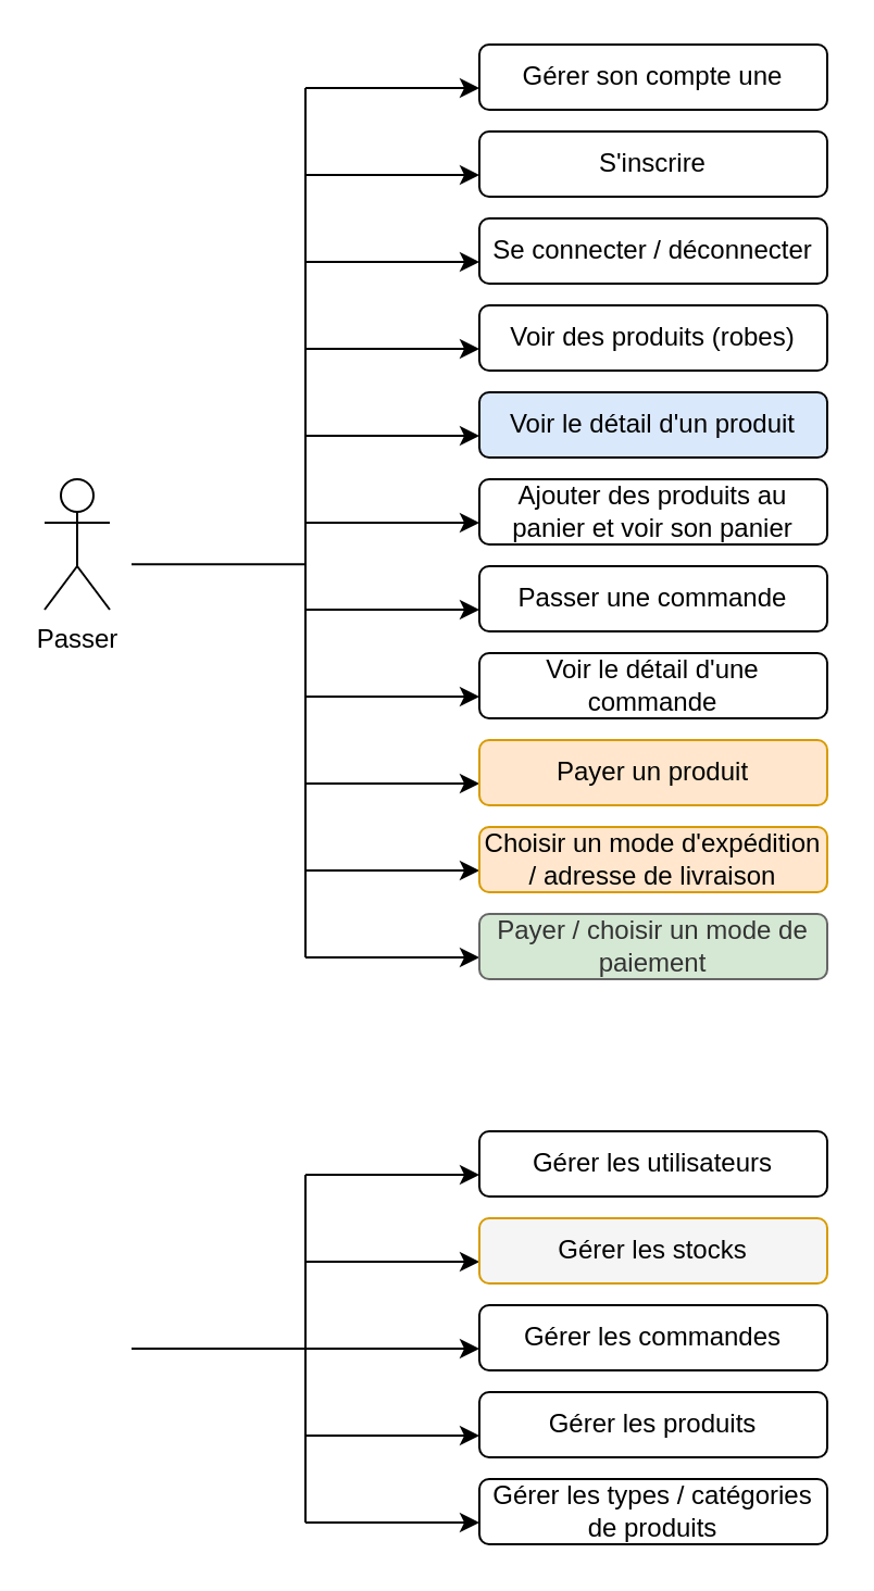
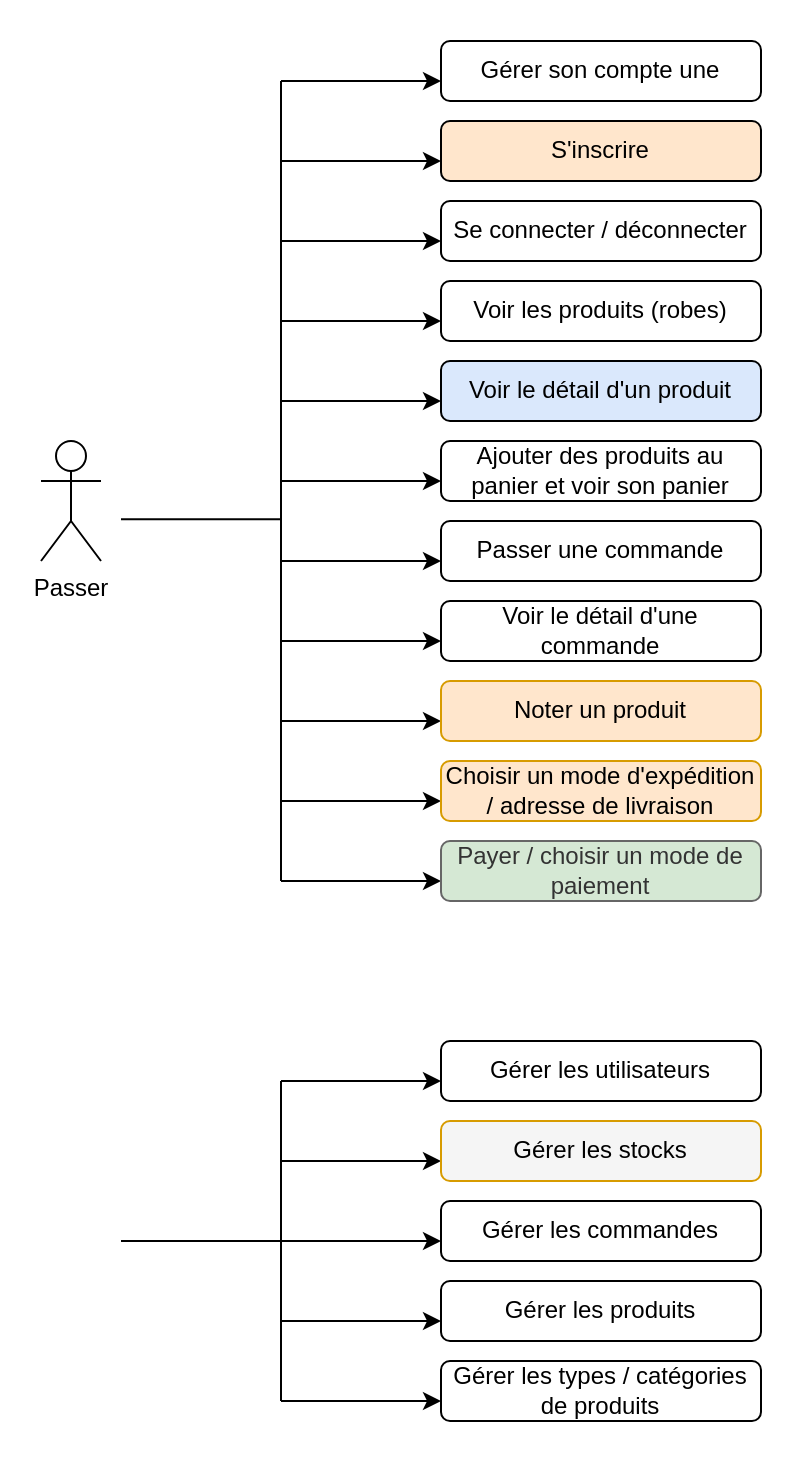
  <mxCell id="0" />
  <mxCell id="1" parent="0" />
  <mxCell id="2" value="Passer" style="shape=umlActor;verticalLabelPosition=bottom;verticalAlign=top;html=1;" vertex="1" parent="1"><mxGeometry x="20" y="220" width="30" height="60" as="geometry" /></mxCell>
  <mxCell id="3" value="" style="endArrow=none;html=1;" edge="1" parent="1"><mxGeometry width="50" height="50" relative="1" as="geometry"><mxPoint x="60" y="259.17" as="sourcePoint" /><mxPoint x="140" y="259.17" as="targetPoint" /></mxGeometry></mxCell>
  <mxCell id="4" value="" style="endArrow=none;html=1;" edge="1" parent="1"><mxGeometry width="50" height="50" relative="1" as="geometry"><mxPoint x="140" y="440" as="sourcePoint" /><mxPoint x="140" y="40" as="targetPoint" /></mxGeometry></mxCell>
  <mxCell id="5" value="" style="endArrow=classic;html=1;" edge="1" parent="1"><mxGeometry width="50" height="50" relative="1" as="geometry"><mxPoint x="140" y="80" as="sourcePoint" /><mxPoint x="220" y="80" as="targetPoint" /></mxGeometry></mxCell>
  <mxCell id="6" value="" style="endArrow=classic;html=1;" edge="1" parent="1"><mxGeometry width="50" height="50" relative="1" as="geometry"><mxPoint x="140" y="120" as="sourcePoint" /><mxPoint x="220" y="120" as="targetPoint" /></mxGeometry></mxCell>
  <mxCell id="7" value="" style="endArrow=classic;html=1;" edge="1" parent="1"><mxGeometry width="50" height="50" relative="1" as="geometry"><mxPoint x="140" y="160" as="sourcePoint" /><mxPoint x="220" y="160" as="targetPoint" /></mxGeometry></mxCell>
  <mxCell id="8" value="" style="endArrow=classic;html=1;" edge="1" parent="1"><mxGeometry width="50" height="50" relative="1" as="geometry"><mxPoint x="140" y="200" as="sourcePoint" /><mxPoint x="220" y="200" as="targetPoint" /></mxGeometry></mxCell>
  <mxCell id="9" value="" style="endArrow=classic;html=1;" edge="1" parent="1"><mxGeometry width="50" height="50" relative="1" as="geometry"><mxPoint x="140" y="240" as="sourcePoint" /><mxPoint x="220" y="240" as="targetPoint" /></mxGeometry></mxCell>
- <mxCell id="10" value="S'inscrire" style="rounded=1;whiteSpace=wrap;html=1;" vertex="1" parent="1"><mxGeometry x="220" y="60" width="160" height="30" as="geometry" /></mxCell>
+ <mxCell id="10" value="S'inscrire" style="rounded=1;whiteSpace=wrap;html=1;fillColor=#ffe6cc;" vertex="1" parent="1"><mxGeometry x="220" y="60" width="160" height="30" as="geometry" /></mxCell>
  <mxCell id="11" value="Se connecter / déconnecter" style="rounded=1;whiteSpace=wrap;html=1;" vertex="1" parent="1"><mxGeometry x="220" y="100" width="160" height="30" as="geometry" /></mxCell>
- <mxCell id="12" value="Voir des produits (robes)" style="rounded=1;whiteSpace=wrap;html=1;" vertex="1" parent="1"><mxGeometry x="220" y="140" width="160" height="30" as="geometry" /></mxCell>
+ <mxCell id="12" value="Voir les produits (robes)" style="rounded=1;whiteSpace=wrap;html=1;" vertex="1" parent="1"><mxGeometry x="220" y="140" width="160" height="30" as="geometry" /></mxCell>
  <mxCell id="13" value="Voir le détail d'un produit" style="rounded=1;whiteSpace=wrap;html=1;fillColor=#dae8fc;" vertex="1" parent="1"><mxGeometry x="220" y="180" width="160" height="30" as="geometry" /></mxCell>
  <mxCell id="14" value="Ajouter des produits au panier et voir son panier" style="rounded=1;whiteSpace=wrap;html=1;" vertex="1" parent="1"><mxGeometry x="220" y="220" width="160" height="30" as="geometry" /></mxCell>
  <mxCell id="15" value="Passer une commande" style="rounded=1;whiteSpace=wrap;html=1;" vertex="1" parent="1"><mxGeometry x="220" y="260" width="160" height="30" as="geometry" /></mxCell>
  <mxCell id="16" value="" style="endArrow=classic;html=1;" edge="1" parent="1"><mxGeometry width="50" height="50" relative="1" as="geometry"><mxPoint x="140" y="280" as="sourcePoint" /><mxPoint x="220" y="280" as="targetPoint" /></mxGeometry></mxCell>
  <mxCell id="17" value="" style="endArrow=classic;html=1;" edge="1" parent="1"><mxGeometry width="50" height="50" relative="1" as="geometry"><mxPoint x="140" y="320" as="sourcePoint" /><mxPoint x="220" y="320" as="targetPoint" /></mxGeometry></mxCell>
  <mxCell id="18" value="" style="endArrow=classic;html=1;" edge="1" parent="1"><mxGeometry width="50" height="50" relative="1" as="geometry"><mxPoint x="140" y="360" as="sourcePoint" /><mxPoint x="220" y="360" as="targetPoint" /></mxGeometry></mxCell>
  <mxCell id="19" value="Voir le détail d'une commande" style="rounded=1;whiteSpace=wrap;html=1;" vertex="1" parent="1"><mxGeometry x="220" y="300" width="160" height="30" as="geometry" /></mxCell>
- <mxCell id="20" value="Payer un produit" style="rounded=1;whiteSpace=wrap;html=1;fillColor=#ffe6cc;strokeColor=#d79b00;" vertex="1" parent="1"><mxGeometry x="220" y="340" width="160" height="30" as="geometry" /></mxCell>
+ <mxCell id="20" value="Noter un produit" style="rounded=1;whiteSpace=wrap;html=1;fillColor=#ffe6cc;strokeColor=#d79b00;" vertex="1" parent="1"><mxGeometry x="220" y="340" width="160" height="30" as="geometry" /></mxCell>
  <mxCell id="21" value="" style="endArrow=classic;html=1;" edge="1" parent="1"><mxGeometry width="50" height="50" relative="1" as="geometry"><mxPoint x="140" y="400" as="sourcePoint" /><mxPoint x="220" y="400" as="targetPoint" /></mxGeometry></mxCell>
  <mxCell id="22" value="" style="endArrow=classic;html=1;" edge="1" parent="1"><mxGeometry width="50" height="50" relative="1" as="geometry"><mxPoint x="140" y="440" as="sourcePoint" /><mxPoint x="220" y="440" as="targetPoint" /></mxGeometry></mxCell>
  <mxCell id="23" value="Choisir un mode d'expédition / adresse de livraison" style="rounded=1;whiteSpace=wrap;html=1;fillColor=#ffe6cc;strokeColor=#d79b00;" vertex="1" parent="1"><mxGeometry x="220" y="380" width="160" height="30" as="geometry" /></mxCell>
  <mxCell id="24" value="Payer / choisir un mode de paiement" style="rounded=1;whiteSpace=wrap;html=1;fillColor=#d5e8d4;fontColor=#333333;strokeColor=#666666;" vertex="1" parent="1"><mxGeometry x="220" y="420" width="160" height="30" as="geometry" /></mxCell>
  <mxCell id="25" value="Gérer son compte une" style="rounded=1;whiteSpace=wrap;html=1;" vertex="1" parent="1"><mxGeometry x="220" y="20" width="160" height="30" as="geometry" /></mxCell>
  <mxCell id="26" value="" style="endArrow=classic;html=1;" edge="1" parent="1"><mxGeometry width="50" height="50" relative="1" as="geometry"><mxPoint x="140" y="40" as="sourcePoint" /><mxPoint x="220" y="40" as="targetPoint" /></mxGeometry></mxCell>
  <mxCell id="27" value="Gérer les utilisateurs" style="rounded=1;whiteSpace=wrap;html=1;" vertex="1" parent="1"><mxGeometry x="220" y="520" width="160" height="30" as="geometry" /></mxCell>
  <mxCell id="28" value="" style="endArrow=none;html=1;" edge="1" parent="1"><mxGeometry width="50" height="50" relative="1" as="geometry"><mxPoint x="60" y="620" as="sourcePoint" /><mxPoint x="140" y="620" as="targetPoint" /></mxGeometry></mxCell>
  <mxCell id="29" value="" style="endArrow=none;html=1;" edge="1" parent="1"><mxGeometry width="50" height="50" relative="1" as="geometry"><mxPoint x="140" y="700" as="sourcePoint" /><mxPoint x="140" y="540" as="targetPoint" /></mxGeometry></mxCell>
  <mxCell id="30" value="" style="endArrow=classic;html=1;" edge="1" parent="1"><mxGeometry width="50" height="50" relative="1" as="geometry"><mxPoint x="140" y="540" as="sourcePoint" /><mxPoint x="220" y="540" as="targetPoint" /></mxGeometry></mxCell>
  <mxCell id="31" value="" style="endArrow=classic;html=1;" edge="1" parent="1"><mxGeometry width="50" height="50" relative="1" as="geometry"><mxPoint x="140" y="580" as="sourcePoint" /><mxPoint x="220" y="580" as="targetPoint" /></mxGeometry></mxCell>
  <mxCell id="32" value="" style="endArrow=classic;html=1;" edge="1" parent="1"><mxGeometry width="50" height="50" relative="1" as="geometry"><mxPoint x="140" y="620" as="sourcePoint" /><mxPoint x="220" y="620" as="targetPoint" /></mxGeometry></mxCell>
  <mxCell id="33" value="" style="endArrow=classic;html=1;" edge="1" parent="1"><mxGeometry width="50" height="50" relative="1" as="geometry"><mxPoint x="140" y="660" as="sourcePoint" /><mxPoint x="220" y="660" as="targetPoint" /></mxGeometry></mxCell>
  <mxCell id="34" value="" style="endArrow=classic;html=1;" edge="1" parent="1"><mxGeometry width="50" height="50" relative="1" as="geometry"><mxPoint x="140" y="700" as="sourcePoint" /><mxPoint x="220" y="700" as="targetPoint" /></mxGeometry></mxCell>
  <mxCell id="35" value="Gérer les stocks" style="rounded=1;whiteSpace=wrap;html=1;fillColor=#f5f5f5;strokeColor=#d79b00;" vertex="1" parent="1"><mxGeometry x="220" y="560" width="160" height="30" as="geometry" /></mxCell>
  <mxCell id="36" value="Gérer les commandes" style="rounded=1;whiteSpace=wrap;html=1;" vertex="1" parent="1"><mxGeometry x="220" y="600" width="160" height="30" as="geometry" /></mxCell>
  <mxCell id="37" value="Gérer les produits" style="rounded=1;whiteSpace=wrap;html=1;" vertex="1" parent="1"><mxGeometry x="220" y="640" width="160" height="30" as="geometry" /></mxCell>
  <mxCell id="38" value="Gérer les types / catégories de produits" style="rounded=1;whiteSpace=wrap;html=1;" vertex="1" parent="1"><mxGeometry x="220" y="680" width="160" height="30" as="geometry" /></mxCell>
